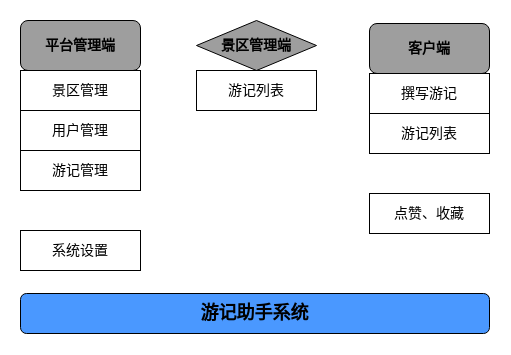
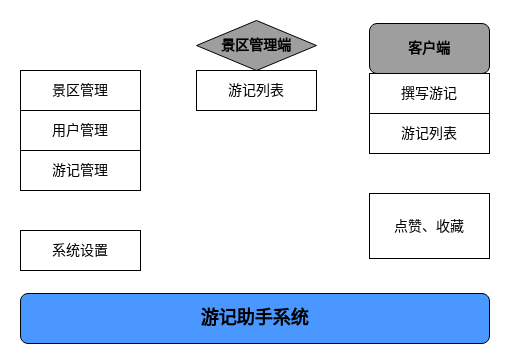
  <mxCell id="0" />
  <mxCell id="1" parent="0" />
- <mxCell id="2" value="&lt;b&gt;&lt;font style=&quot;font-size: 18px&quot;&gt;游记助手系统&lt;/font&gt;&lt;/b&gt;" style="rounded=1;whiteSpace=wrap;html=1;fillColor=#4A98FF;" vertex="1" parent="1"><mxGeometry x="20" y="293" width="469" height="40" as="geometry" /></mxCell>
+ <mxCell id="2" value="&lt;b&gt;&lt;font style=&quot;font-size: 18px&quot;&gt;游记助手系统&lt;/font&gt;&lt;/b&gt;" style="rounded=1;whiteSpace=wrap;html=1;fillColor=#4A98FF;" vertex="1" parent="1"><mxGeometry x="20" y="293" width="469" height="50" as="geometry" /></mxCell>
  <mxCell id="3" style="edgeStyle=orthogonalEdgeStyle;rounded=0;orthogonalLoop=1;jettySize=auto;html=1;exitX=0.5;exitY=1;exitDx=0;exitDy=0;" edge="1" parent="1" source="2" target="2"><mxGeometry relative="1" as="geometry" /></mxCell>
- <mxCell id="4" value="&lt;b&gt;&lt;font style=&quot;font-size: 14px&quot;&gt;平台管理端&lt;/font&gt;&lt;/b&gt;" style="rounded=1;whiteSpace=wrap;html=1;fillColor=#9E9E9E;" vertex="1" parent="1"><mxGeometry x="20" y="20" width="120" height="50" as="geometry" /></mxCell>
  <mxCell id="5" value="&lt;span style=&quot;line-height: 150%&quot;&gt;&lt;font style=&quot;font-size: 14px&quot;&gt;景区管理&lt;/font&gt;&lt;/span&gt;" style="rounded=0;whiteSpace=wrap;html=1;" vertex="1" parent="1"><mxGeometry x="20" y="70" width="120" height="40" as="geometry" /></mxCell>
  <mxCell id="6" value="&lt;span style=&quot;line-height: 150%&quot;&gt;&lt;font style=&quot;font-size: 14px&quot;&gt;用户管理&lt;/font&gt;&lt;/span&gt;" style="rounded=0;whiteSpace=wrap;html=1;" vertex="1" parent="1"><mxGeometry x="20" y="110" width="120" height="40" as="geometry" /></mxCell>
  <mxCell id="7" value="&lt;span style=&quot;line-height: 150%&quot;&gt;&lt;font style=&quot;font-size: 14px&quot;&gt;游记管理&lt;/font&gt;&lt;/span&gt;" style="rounded=0;whiteSpace=wrap;html=1;" vertex="1" parent="1"><mxGeometry x="20" y="150" width="120" height="40" as="geometry" /></mxCell>
  <mxCell id="8" value="&lt;b&gt;&lt;font style=&quot;font-size: 14px&quot;&gt;景区管理端&lt;/font&gt;&lt;/b&gt;" style="rhombus;whiteSpace=wrap;html=1;fillColor=#9E9E9E;" vertex="1" parent="1"><mxGeometry x="196" y="20" width="120" height="50" as="geometry" /></mxCell>
  <mxCell id="9" value="&lt;span style=&quot;line-height: 150%&quot;&gt;&lt;font style=&quot;font-size: 14px&quot;&gt;游记列表&lt;/font&gt;&lt;/span&gt;" style="rounded=0;whiteSpace=wrap;html=1;" vertex="1" parent="1"><mxGeometry x="196" y="70" width="120" height="40" as="geometry" /></mxCell>
  <mxCell id="10" value="&lt;b&gt;&lt;font style=&quot;font-size: 14px&quot;&gt;客户端&lt;/font&gt;&lt;/b&gt;" style="rounded=1;whiteSpace=wrap;html=1;fillColor=#9E9E9E;" vertex="1" parent="1"><mxGeometry x="369" y="23" width="120" height="50" as="geometry" /></mxCell>
  <mxCell id="11" value="&lt;span style=&quot;line-height: 150%&quot;&gt;&lt;font style=&quot;font-size: 14px&quot;&gt;撰写游记&lt;/font&gt;&lt;/span&gt;" style="rounded=0;whiteSpace=wrap;html=1;" vertex="1" parent="1"><mxGeometry x="369" y="73" width="120" height="40" as="geometry" /></mxCell>
  <mxCell id="12" value="&lt;span style=&quot;line-height: 150%&quot;&gt;&lt;font style=&quot;font-size: 14px&quot;&gt;游记列表&lt;/font&gt;&lt;/span&gt;" style="rounded=0;whiteSpace=wrap;html=1;" vertex="1" parent="1"><mxGeometry x="369" y="113" width="120" height="40" as="geometry" /></mxCell>
  <mxCell id="13" value="&lt;span style=&quot;line-height: 150%&quot;&gt;&lt;font style=&quot;font-size: 14px&quot;&gt;系统设置&lt;/font&gt;&lt;/span&gt;" style="rounded=0;whiteSpace=wrap;html=1;" vertex="1" parent="1"><mxGeometry x="20" y="230" width="120" height="40" as="geometry" /></mxCell>
- <mxCell id="14" value="&lt;span style=&quot;line-height: 150%&quot;&gt;&lt;font style=&quot;font-size: 14px&quot;&gt;点赞、收藏&lt;/font&gt;&lt;/span&gt;" style="rounded=0;whiteSpace=wrap;html=1;" vertex="1" parent="1"><mxGeometry x="369" y="193" width="120" height="40" as="geometry" /></mxCell>
+ <mxCell id="14" value="&lt;span style=&quot;line-height: 150%&quot;&gt;&lt;font style=&quot;font-size: 14px&quot;&gt;点赞、收藏&lt;/font&gt;&lt;/span&gt;" style="rounded=0;whiteSpace=wrap;html=1;" vertex="1" parent="1"><mxGeometry x="369" y="193" width="120" height="65" as="geometry" /></mxCell>
